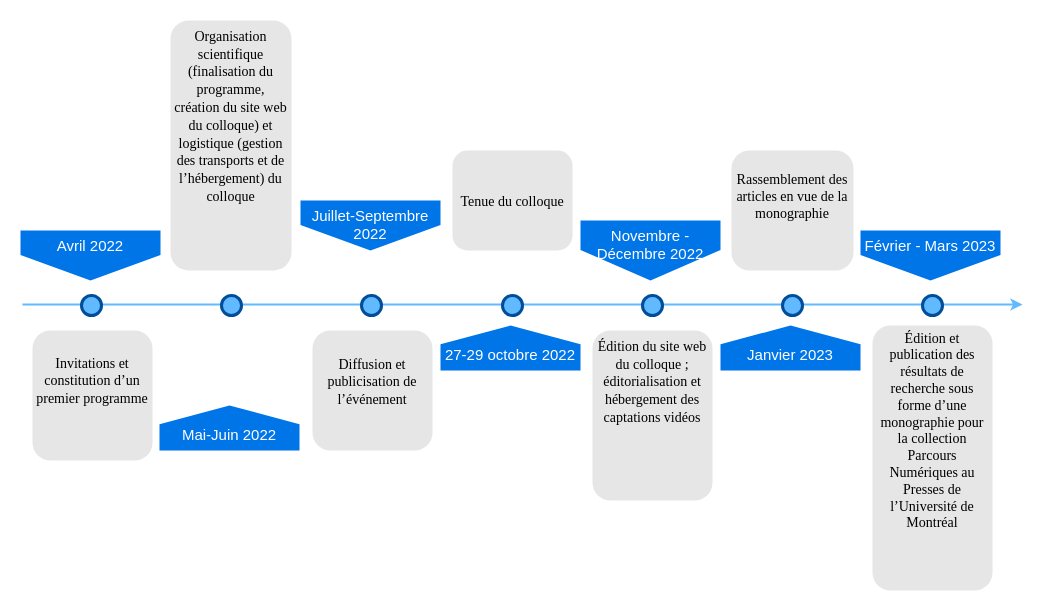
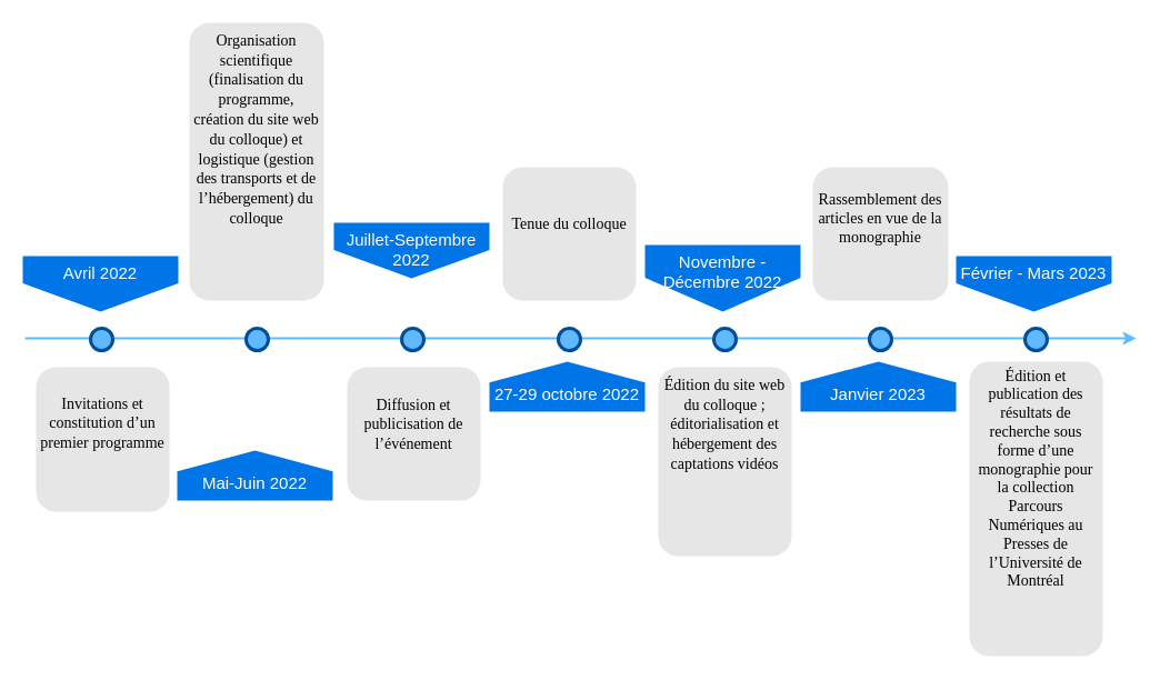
  <mxCell id="0" />
  <mxCell id="1" parent="0" />
  <mxCell id="2" value="" style="endArrow=classic;html=1;rounded=0;fontFamily=Verdana;fontSize=14;fontColor=#000000;strokeColor=#61BAFF;strokeWidth=2;" edge="1" parent="1"><mxGeometry width="50" height="50" relative="1" as="geometry"><mxPoint x="22" y="304" as="sourcePoint" /><mxPoint x="1022" y="304" as="targetPoint" /></mxGeometry></mxCell>
  <mxCell id="3" value="Avril 2022" style="shape=offPageConnector;whiteSpace=wrap;html=1;fillColor=#0075E8;fontSize=15;fontColor=#FFFFFF;size=0.509;verticalAlign=top;strokeColor=none;" parent="1" vertex="1"><mxGeometry x="20" y="230" width="140" height="50" as="geometry" /></mxCell>
  <mxCell id="4" value="Juillet-Septembre 2022" style="shape=offPageConnector;whiteSpace=wrap;html=1;fillColor=#0075E8;fontSize=15;fontColor=#FFFFFF;size=0.509;verticalAlign=top;strokeColor=none;" parent="1" vertex="1"><mxGeometry x="300" y="200" width="140" height="50" as="geometry" /></mxCell>
  <mxCell id="5" value="Mai-Juin 2022" style="shape=offPageConnector;whiteSpace=wrap;html=1;fillColor=#0075E8;fontSize=15;fontColor=#FFFFFF;size=0.418;flipV=1;verticalAlign=bottom;strokeColor=none;spacingBottom=4;" parent="1" vertex="1"><mxGeometry x="159" y="405" width="140" height="45" as="geometry" /></mxCell>
  <mxCell id="6" value="27-29 octobre 2022" style="shape=offPageConnector;whiteSpace=wrap;html=1;fillColor=#0075E8;fontSize=15;fontColor=#FFFFFF;size=0.418;flipV=1;verticalAlign=bottom;strokeColor=none;spacingBottom=4;" parent="1" vertex="1"><mxGeometry x="440" y="325" width="140" height="45" as="geometry" /></mxCell>
  <mxCell id="7" value="" style="ellipse;whiteSpace=wrap;html=1;fillColor=#61BAFF;fontSize=28;fontColor=#004D99;strokeWidth=3;strokeColor=#004D99;" parent="1" vertex="1"><mxGeometry x="81" y="295" width="20" height="20" as="geometry" /></mxCell>
  <mxCell id="8" value="" style="ellipse;whiteSpace=wrap;html=1;fillColor=#61BAFF;fontSize=28;fontColor=#004D99;strokeWidth=3;strokeColor=#004D99;" parent="1" vertex="1"><mxGeometry x="221" y="295" width="20" height="20" as="geometry" /></mxCell>
  <mxCell id="9" value="" style="ellipse;whiteSpace=wrap;html=1;fillColor=#61BAFF;fontSize=28;fontColor=#004D99;strokeWidth=3;strokeColor=#004D99;" parent="1" vertex="1"><mxGeometry x="361" y="295" width="20" height="20" as="geometry" /></mxCell>
  <mxCell id="10" value="" style="ellipse;whiteSpace=wrap;html=1;fillColor=#61BAFF;fontSize=28;fontColor=#004D99;strokeWidth=3;strokeColor=#004D99;" parent="1" vertex="1"><mxGeometry x="502" y="295" width="20" height="20" as="geometry" /></mxCell>
  <mxCell id="11" value="&lt;div style=&quot;font-size: 14px&quot;&gt;&lt;font style=&quot;font-size: 14px&quot;&gt;&amp;nbsp;&lt;/font&gt;&lt;/div&gt;&lt;div style=&quot;font-size: 14px&quot;&gt;&lt;font style=&quot;font-size: 14px&quot; face=&quot;Verdana&quot;&gt;&lt;br&gt;&lt;/font&gt;&lt;/div&gt;&lt;div style=&quot;font-size: 14px&quot;&gt;&lt;font style=&quot;font-size: 14px&quot; face=&quot;Verdana&quot;&gt;Invitations et constitution d’un premier programme&lt;/font&gt;&lt;/div&gt;" style="text;html=1;spacing=5;spacingTop=-20;whiteSpace=wrap;overflow=hidden;strokeColor=none;strokeWidth=3;fillColor=#E6E6E6;fontSize=13;fontColor=#000000;align=center;rounded=1;" parent="1" vertex="1"><mxGeometry x="32" y="330" width="120" height="130" as="geometry" /></mxCell>
  <mxCell id="12" value="&lt;div style=&quot;font-size: 14px&quot;&gt;&lt;font style=&quot;font-size: 14px&quot; face=&quot;Verdana&quot;&gt;&lt;br&gt;&lt;/font&gt;&lt;/div&gt;&lt;div style=&quot;font-size: 14px&quot;&gt;&lt;font style=&quot;font-size: 14px&quot; face=&quot;Verdana&quot;&gt;Organisation scientifique (finalisation du programme, création du site web du colloque) et logistique (gestion des transports et de l’hébergement) du colloque&lt;/font&gt;&lt;/div&gt;" style="text;html=1;spacing=5;spacingTop=-20;whiteSpace=wrap;overflow=hidden;strokeColor=none;strokeWidth=3;fillColor=#E6E6E6;fontSize=13;fontColor=#000000;align=center;rounded=1;" parent="1" vertex="1"><mxGeometry x="170" y="20" width="121" height="250" as="geometry" /></mxCell>
  <mxCell id="13" value="&lt;div style=&quot;font-size: 14px&quot;&gt;&lt;font style=&quot;font-size: 14px&quot; face=&quot;Verdana&quot;&gt;&lt;br&gt;&lt;/font&gt;&lt;/div&gt;&lt;div style=&quot;font-size: 14px&quot;&gt;&lt;font style=&quot;font-size: 14px&quot; face=&quot;Verdana&quot;&gt;&lt;br&gt;&lt;/font&gt;&lt;/div&gt;&lt;div style=&quot;font-size: 14px&quot;&gt;&lt;font style=&quot;font-size: 14px&quot; face=&quot;Verdana&quot;&gt;Diffusion et publicisation de l’événement&lt;/font&gt;&lt;/div&gt;" style="text;html=1;spacing=5;spacingTop=-20;whiteSpace=wrap;overflow=hidden;strokeColor=none;strokeWidth=3;fillColor=#E6E6E6;fontSize=13;fontColor=#000000;align=center;rounded=1;" parent="1" vertex="1"><mxGeometry x="312" y="330" width="120" height="120" as="geometry" /></mxCell>
- <mxCell id="14" value="&lt;div style=&quot;font-size: 14px&quot;&gt;&lt;font style=&quot;font-size: 14px&quot; face=&quot;Verdana&quot;&gt;&lt;br&gt;&lt;/font&gt;&lt;/div&gt;&lt;div style=&quot;font-size: 14px&quot;&gt;&lt;font style=&quot;font-size: 14px&quot; face=&quot;Verdana&quot;&gt;&lt;br&gt;&lt;/font&gt;&lt;/div&gt;&lt;div style=&quot;font-size: 14px&quot;&gt;&lt;font style=&quot;font-size: 14px&quot; face=&quot;Verdana&quot;&gt;&lt;br&gt;&lt;/font&gt;&lt;/div&gt;&lt;div style=&quot;font-size: 14px&quot;&gt;&lt;font style=&quot;font-size: 14px&quot; face=&quot;Verdana&quot;&gt;Tenue du colloque&lt;/font&gt;&lt;/div&gt;" style="text;html=1;spacing=5;spacingTop=-20;whiteSpace=wrap;overflow=hidden;strokeColor=none;strokeWidth=3;fillColor=#E6E6E6;fontSize=13;fontColor=#000000;align=center;rounded=1;" parent="1" vertex="1"><mxGeometry x="452" y="150" width="120" height="100" as="geometry" /></mxCell>
+ <mxCell id="14" value="&lt;div style=&quot;font-size: 14px&quot;&gt;&lt;font style=&quot;font-size: 14px&quot; face=&quot;Verdana&quot;&gt;&lt;br&gt;&lt;/font&gt;&lt;/div&gt;&lt;div style=&quot;font-size: 14px&quot;&gt;&lt;font style=&quot;font-size: 14px&quot; face=&quot;Verdana&quot;&gt;&lt;br&gt;&lt;/font&gt;&lt;/div&gt;&lt;div style=&quot;font-size: 14px&quot;&gt;&lt;font style=&quot;font-size: 14px&quot; face=&quot;Verdana&quot;&gt;&lt;br&gt;&lt;/font&gt;&lt;/div&gt;&lt;div style=&quot;font-size: 14px&quot;&gt;&lt;font style=&quot;font-size: 14px&quot; face=&quot;Verdana&quot;&gt;Tenue du colloque&lt;/font&gt;&lt;/div&gt;" style="text;html=1;spacing=5;spacingTop=-20;whiteSpace=wrap;overflow=hidden;strokeColor=none;strokeWidth=3;fillColor=#E6E6E6;fontSize=13;fontColor=#000000;align=center;rounded=1;" parent="1" vertex="1"><mxGeometry x="452" y="150" width="120" height="120" as="geometry" /></mxCell>
  <mxCell id="15" value="Novembre - Décembre 2022" style="shape=offPageConnector;whiteSpace=wrap;html=1;fillColor=#0075E8;fontSize=15;fontColor=#FFFFFF;size=0.509;verticalAlign=top;strokeColor=none;" vertex="1" parent="1"><mxGeometry x="580" y="220" width="140" height="60" as="geometry" /></mxCell>
  <mxCell id="16" value="Janvier 2023" style="shape=offPageConnector;whiteSpace=wrap;html=1;fillColor=#0075E8;fontSize=15;fontColor=#FFFFFF;size=0.418;flipV=1;verticalAlign=bottom;strokeColor=none;spacingBottom=4;" vertex="1" parent="1"><mxGeometry x="720" y="325" width="140" height="45" as="geometry" /></mxCell>
  <mxCell id="17" value="" style="ellipse;whiteSpace=wrap;html=1;fillColor=#61BAFF;fontSize=28;fontColor=#004D99;strokeWidth=3;strokeColor=#004D99;" vertex="1" parent="1"><mxGeometry x="642" y="295" width="20" height="20" as="geometry" /></mxCell>
  <mxCell id="18" value="" style="ellipse;whiteSpace=wrap;html=1;fillColor=#61BAFF;fontSize=28;fontColor=#004D99;strokeWidth=3;strokeColor=#004D99;" vertex="1" parent="1"><mxGeometry x="782" y="295" width="20" height="20" as="geometry" /></mxCell>
  <mxCell id="19" value="&lt;div style=&quot;font-size: 14px&quot;&gt;&lt;font style=&quot;font-size: 14px&quot; face=&quot;Verdana&quot;&gt;&lt;br&gt;&lt;/font&gt;&lt;/div&gt;&lt;div style=&quot;font-size: 14px&quot;&gt;&lt;font style=&quot;font-size: 14px&quot; face=&quot;Verdana&quot;&gt;Édition du site web du colloque ; éditorialisation et hébergement des captations vidéos&lt;/font&gt;&lt;/div&gt;" style="text;html=1;spacing=5;spacingTop=-20;whiteSpace=wrap;overflow=hidden;strokeColor=none;strokeWidth=3;fillColor=#E6E6E6;fontSize=13;fontColor=#000000;align=center;rounded=1;" vertex="1" parent="1"><mxGeometry x="592" y="330" width="120" height="170" as="geometry" /></mxCell>
  <mxCell id="20" value="&lt;div&gt;&lt;font face=&quot;Verdana&quot;&gt;&lt;br&gt;&lt;/font&gt;&lt;/div&gt;&lt;div align=&quot;center&quot;&gt;&lt;font face=&quot;Verdana&quot;&gt;&lt;span style=&quot;background-color: transparent&quot;&gt;&lt;span style=&quot;font-size: 14px ; font-style: normal ; font-weight: 400 ; letter-spacing: normal ; text-indent: 0px ; text-transform: none ; word-spacing: 0px ; display: inline ; float: none&quot;&gt;&lt;br&gt;&lt;/span&gt;&lt;/span&gt;&lt;/font&gt;&lt;/div&gt;&lt;div align=&quot;center&quot;&gt;&lt;font face=&quot;Verdana&quot;&gt;&lt;span style=&quot;background-color: transparent&quot;&gt;&lt;span style=&quot;font-size: 14px ; font-style: normal ; font-weight: 400 ; letter-spacing: normal ; text-indent: 0px ; text-transform: none ; word-spacing: 0px ; display: inline ; float: none&quot;&gt;Rassemblement des articles en vue de la monographie&lt;/span&gt;&lt;/span&gt;&lt;/font&gt;&lt;/div&gt;" style="text;html=1;spacing=5;spacingTop=-20;whiteSpace=wrap;overflow=hidden;strokeColor=none;strokeWidth=3;fillColor=#E6E6E6;fontSize=13;fontColor=#000000;align=center;rounded=1;" vertex="1" parent="1"><mxGeometry x="731" y="150" width="122" height="120" as="geometry" /></mxCell>
  <mxCell id="21" value="Février - Mars 2023" style="shape=offPageConnector;whiteSpace=wrap;html=1;fillColor=#0075E8;fontSize=15;fontColor=#FFFFFF;size=0.509;verticalAlign=top;strokeColor=none;" vertex="1" parent="1"><mxGeometry x="860" y="230" width="140" height="50" as="geometry" /></mxCell>
  <mxCell id="22" value="" style="ellipse;whiteSpace=wrap;html=1;fillColor=#61BAFF;fontSize=28;fontColor=#004D99;strokeWidth=3;strokeColor=#004D99;" vertex="1" parent="1"><mxGeometry x="922" y="295" width="20" height="20" as="geometry" /></mxCell>
  <mxCell id="23" value="&lt;font face=&quot;Verdana&quot;&gt;&lt;br&gt;&lt;/font&gt;&lt;div&gt;&lt;font face=&quot;Verdana&quot;&gt;&lt;span style=&quot;font-size: 14px ; font-style: normal ; font-weight: 400 ; letter-spacing: normal ; text-align: left ; text-indent: 0px ; text-transform: none ; word-spacing: 0px ; background-color: rgba(221 , 223 , 228 , 0.07) ; display: inline ; float: none&quot;&gt;Édition et publication des résultats de recherche sous forme d’une monographie pour la collection Parcours Numériques au Presses de l’Université de Montréal&lt;/span&gt;&lt;/font&gt;&lt;/div&gt;" style="text;html=1;spacing=5;spacingTop=-20;whiteSpace=wrap;overflow=hidden;strokeColor=none;strokeWidth=3;fillColor=#E6E6E6;fontSize=13;fontColor=#000000;align=center;rounded=1;" vertex="1" parent="1"><mxGeometry x="872" y="325" width="120" height="265" as="geometry" /></mxCell>
